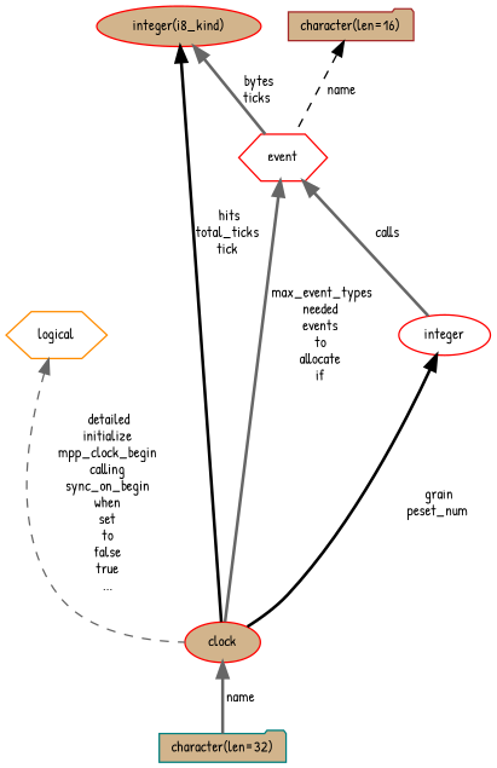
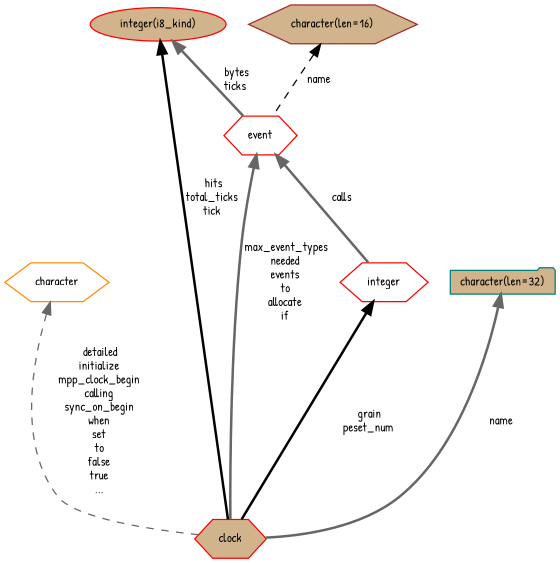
  digraph {
    fontname="Patrick Hand"
    node [color=red fillcolor=tan fontname="Patrick Hand" fontsize=10 shape=hexagon style=filled]
    edge [color=gray40 dir=back fontname="Patrick Hand" fontsize=10 labelfontname=Helvetica labelfontsize=10 style=bold]
-   n1 [fontcolor=black height=0.2 label=clock shape=ellipse width=0.4]
-   n2 [color=darkorange fillcolor=white height=0.2 label=logical width=0.4]
+   n1 [fontcolor=black height=0.2 label=clock width=0.4]
+   n2 [color=darkorange fillcolor=white height=0.2 label=character width=0.4]
    n3 [height=0.2 label="integer(i8_kind)" shape=ellipse width=0.4]
    n4 [fillcolor=white height=0.2 label=event width=0.4]
-   n5 [fillcolor=white height=0.2 label=integer shape=ellipse width=0.4]
+   n5 [fillcolor=white height=0.2 label=integer width=0.4]
    n6 [color=teal height=0.2 label="character(len=32)" shape=folder width=0.4]
-   n7 [color=brown height=0.2 label="character(len=16)" shape=folder width=0.4]
+   n7 [color=brown height=0.2 label="character(len=16)" width=0.4]
    n2 -> n1 [label=" detailed\ninitialize\nmpp_clock_begin\ncalling\nsync_on_begin\nwhen\nset\nto\nfalse\ntrue\n..." style=dashed]
    n3 -> n1 [color=black label=" hits\ntotal_ticks\ntick"]
    n3 -> n4 [label=" bytes\nticks"]
    n4 -> n1 [label=" max_event_types\nneeded\nevents\nto\nallocate\nif"]
    n4 -> n5 [label=" calls"]
    n5 -> n1 [color=black label=" grain\npeset_num"]
-   n1 -> n6 [label=" name"]
+   n6 -> n1 [label=" name"]
    n7 -> n4 [color=black label=" name" style=dashed]
  }
